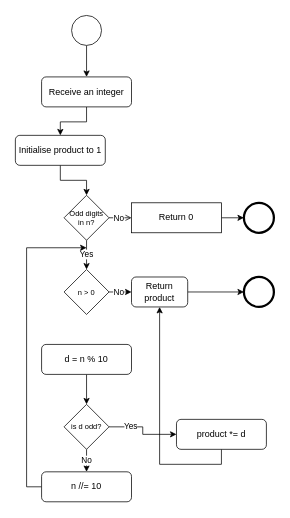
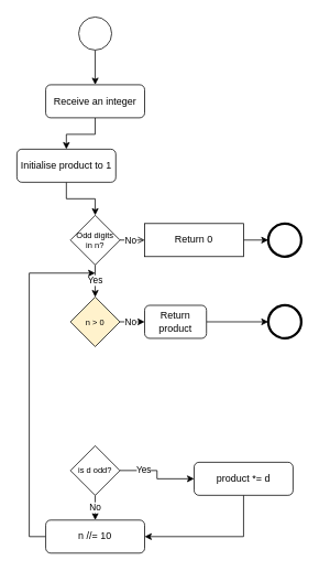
  <mxCell id="0" />
  <mxCell id="1" parent="0" />
  <mxCell id="2" style="edgeStyle=orthogonalEdgeStyle;rounded=0;orthogonalLoop=1;jettySize=auto;html=1;exitX=0.5;exitY=1;exitDx=0;exitDy=0;entryX=0.5;entryY=0;entryDx=0;entryDy=0;" edge="1" parent="1" source="3" target="5"><mxGeometry relative="1" as="geometry" /></mxCell>
  <mxCell id="3" value="" style="ellipse;whiteSpace=wrap;html=1;aspect=fixed;" vertex="1" parent="1"><mxGeometry x="95" y="20" width="40" height="40" as="geometry" /></mxCell>
  <mxCell id="4" style="edgeStyle=orthogonalEdgeStyle;rounded=0;orthogonalLoop=1;jettySize=auto;html=1;exitX=0.5;exitY=1;exitDx=0;exitDy=0;entryX=0.5;entryY=0;entryDx=0;entryDy=0;" edge="1" parent="1" source="5" target="16"><mxGeometry relative="1" as="geometry" /></mxCell>
  <mxCell id="5" value="Receive an integer" style="rounded=1;whiteSpace=wrap;html=1;" vertex="1" parent="1"><mxGeometry x="55" y="102" width="120" height="40" as="geometry" /></mxCell>
  <mxCell id="6" value="Yes" style="edgeStyle=orthogonalEdgeStyle;rounded=0;orthogonalLoop=1;jettySize=auto;html=1;exitX=0.5;exitY=1;exitDx=0;exitDy=0;entryX=0.5;entryY=0;entryDx=0;entryDy=0;" edge="1" parent="1" source="9" target="17"><mxGeometry x="-0.009" relative="1" as="geometry"><mxPoint x="115" y="329" as="sourcePoint" /><mxPoint x="115" y="361" as="targetPoint" /><mxPoint as="offset" /></mxGeometry></mxCell>
  <mxCell id="7" style="edgeStyle=orthogonalEdgeStyle;rounded=0;orthogonalLoop=1;jettySize=auto;html=1;exitX=1;exitY=0.5;exitDx=0;exitDy=0;entryX=0;entryY=0.5;entryDx=0;entryDy=0;endArrow=open;" edge="1" parent="1" source="9" target="14"><mxGeometry relative="1" as="geometry" /></mxCell>
  <mxCell id="8" value="No" style="edgeLabel;html=1;align=center;verticalAlign=middle;resizable=0;points=[];" vertex="1" connectable="0" parent="7"><mxGeometry x="-0.756" relative="1" as="geometry"><mxPoint x="8" as="offset" /></mxGeometry></mxCell>
  <mxCell id="9" value="Odd digits&lt;div&gt;in n?&lt;/div&gt;" style="rhombus;whiteSpace=wrap;html=1;fontSize=10;" vertex="1" parent="1"><mxGeometry x="85" y="260" width="60" height="60" as="geometry" /></mxCell>
- <mxCell id="10" style="edgeStyle=orthogonalEdgeStyle;rounded=0;orthogonalLoop=1;jettySize=auto;html=1;exitX=0.5;exitY=1;exitDx=0;exitDy=0;entryX=0.5;entryY=0;entryDx=0;entryDy=0;" edge="1" parent="1" source="11" target="21"><mxGeometry relative="1" as="geometry" /></mxCell>
- <mxCell id="11" value="d = n % 10" style="rounded=1;whiteSpace=wrap;html=1;" vertex="1" parent="1"><mxGeometry x="55" y="459" width="120" height="40" as="geometry" /></mxCell>
  <mxCell id="12" value="" style="ellipse;whiteSpace=wrap;html=1;aspect=fixed;strokeWidth=3;" vertex="1" parent="1"><mxGeometry x="325" y="270" width="40" height="40" as="geometry" /></mxCell>
  <mxCell id="13" style="edgeStyle=orthogonalEdgeStyle;rounded=0;orthogonalLoop=1;jettySize=auto;html=1;exitX=1;exitY=0.5;exitDx=0;exitDy=0;entryX=0;entryY=0.5;entryDx=0;entryDy=0;" edge="1" parent="1" source="14" target="12"><mxGeometry relative="1" as="geometry" /></mxCell>
  <mxCell id="14" value="Return 0" style="whiteSpace=wrap;html=1;rounded=0;" vertex="1" parent="1"><mxGeometry x="175" y="270" width="120" height="40" as="geometry" /></mxCell>
  <mxCell id="15" style="edgeStyle=orthogonalEdgeStyle;rounded=0;orthogonalLoop=1;jettySize=auto;html=1;exitX=0.5;exitY=1;exitDx=0;exitDy=0;entryX=0.5;entryY=0;entryDx=0;entryDy=0;" edge="1" parent="1" source="16" target="9"><mxGeometry relative="1" as="geometry" /></mxCell>
  <mxCell id="16" value="Initialise product to 1" style="rounded=1;whiteSpace=wrap;html=1;" vertex="1" parent="1"><mxGeometry x="20" y="180" width="120" height="40" as="geometry" /></mxCell>
- <mxCell id="17" value="n &amp;gt; 0" style="rhombus;whiteSpace=wrap;html=1;fontSize=10;" vertex="1" parent="1"><mxGeometry x="85" y="359" width="60" height="60" as="geometry" /></mxCell>
+ <mxCell id="17" value="n &amp;gt; 0" style="rhombus;whiteSpace=wrap;html=1;fontSize=10;fillColor=#fff2cc;" vertex="1" parent="1"><mxGeometry x="85" y="359" width="60" height="60" as="geometry" /></mxCell>
  <mxCell id="18" style="edgeStyle=orthogonalEdgeStyle;rounded=0;orthogonalLoop=1;jettySize=auto;html=1;exitX=1;exitY=0.5;exitDx=0;exitDy=0;entryX=0;entryY=0.5;entryDx=0;entryDy=0;" edge="1" parent="1" source="21" target="23"><mxGeometry relative="1" as="geometry" /></mxCell>
  <mxCell id="19" value="Yes" style="edgeLabel;html=1;align=center;verticalAlign=middle;resizable=0;points=[];" vertex="1" connectable="0" parent="18"><mxGeometry x="-0.44" y="1" relative="1" as="geometry"><mxPoint as="offset" /></mxGeometry></mxCell>
  <mxCell id="20" value="No" style="edgeStyle=orthogonalEdgeStyle;rounded=0;orthogonalLoop=1;jettySize=auto;html=1;exitX=0.5;exitY=1;exitDx=0;exitDy=0;entryX=0.5;entryY=0;entryDx=0;entryDy=0;" edge="1" parent="1" source="21" target="30"><mxGeometry relative="1" as="geometry" /></mxCell>
  <mxCell id="21" value="is d odd?" style="rhombus;whiteSpace=wrap;html=1;fontSize=10;" vertex="1" parent="1"><mxGeometry x="85" y="539" width="60" height="60" as="geometry" /></mxCell>
- <mxCell id="22" style="edgeStyle=orthogonalEdgeStyle;rounded=0;orthogonalLoop=1;jettySize=auto;html=1;exitX=0.5;exitY=1;exitDx=0;exitDy=0;" edge="1" parent="1" source="23" target="28"><mxGeometry relative="1" as="geometry" /></mxCell>
+ <mxCell id="22" style="edgeStyle=orthogonalEdgeStyle;rounded=0;orthogonalLoop=1;jettySize=auto;html=1;exitX=0.5;exitY=1;exitDx=0;exitDy=0;entryX=1;entryY=0.5;entryDx=0;entryDy=0;" edge="1" parent="1" source="23" target="30"><mxGeometry relative="1" as="geometry" /></mxCell>
  <mxCell id="23" value="product *= d" style="rounded=1;whiteSpace=wrap;html=1;" vertex="1" parent="1"><mxGeometry x="235" y="559" width="120" height="40" as="geometry" /></mxCell>
  <mxCell id="24" style="edgeStyle=orthogonalEdgeStyle;rounded=0;orthogonalLoop=1;jettySize=auto;html=1;entryX=0;entryY=0.5;entryDx=0;entryDy=0;exitX=1;exitY=0.5;exitDx=0;exitDy=0;" edge="1" parent="1" source="17" target="28"><mxGeometry relative="1" as="geometry"><mxPoint x="155" y="389" as="sourcePoint" /></mxGeometry></mxCell>
  <mxCell id="25" value="No" style="edgeLabel;html=1;align=center;verticalAlign=middle;resizable=0;points=[];" vertex="1" connectable="0" parent="24"><mxGeometry x="-0.756" relative="1" as="geometry"><mxPoint x="8" as="offset" /></mxGeometry></mxCell>
  <mxCell id="26" value="" style="ellipse;whiteSpace=wrap;html=1;aspect=fixed;strokeWidth=3;" vertex="1" parent="1"><mxGeometry x="325" y="369" width="40" height="40" as="geometry" /></mxCell>
  <mxCell id="27" style="edgeStyle=orthogonalEdgeStyle;rounded=0;orthogonalLoop=1;jettySize=auto;html=1;exitX=1;exitY=0.5;exitDx=0;exitDy=0;entryX=0;entryY=0.5;entryDx=0;entryDy=0;" edge="1" parent="1" source="28" target="26"><mxGeometry relative="1" as="geometry" /></mxCell>
  <mxCell id="28" value="Return product" style="rounded=1;whiteSpace=wrap;html=1;" vertex="1" parent="1"><mxGeometry x="175" y="369" width="75" height="40" as="geometry" /></mxCell>
  <mxCell id="29" style="edgeStyle=orthogonalEdgeStyle;rounded=0;orthogonalLoop=1;jettySize=auto;html=1;exitX=0;exitY=0.5;exitDx=0;exitDy=0;" edge="1" parent="1" source="30"><mxGeometry relative="1" as="geometry"><mxPoint x="115" y="330" as="targetPoint" /><Array as="points"><mxPoint x="35" y="649" /><mxPoint x="35" y="330" /></Array></mxGeometry></mxCell>
  <mxCell id="30" value="n //= 10" style="rounded=1;whiteSpace=wrap;html=1;" vertex="1" parent="1"><mxGeometry x="55" y="629" width="120" height="40" as="geometry" /></mxCell>
